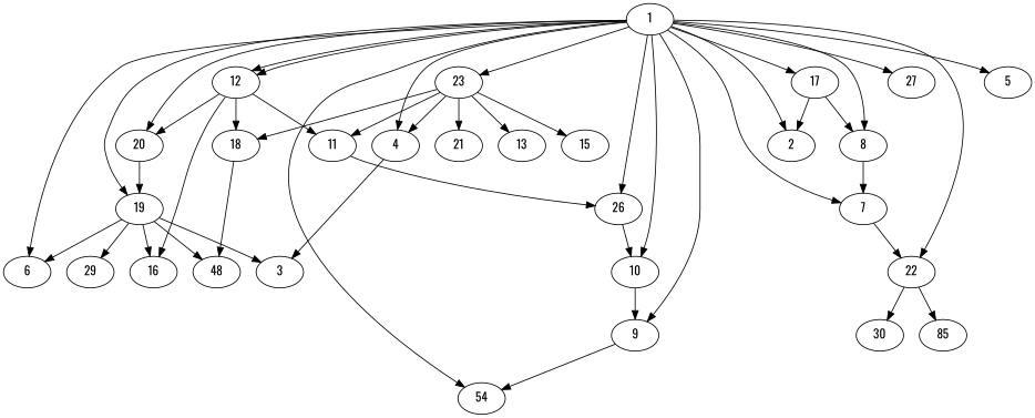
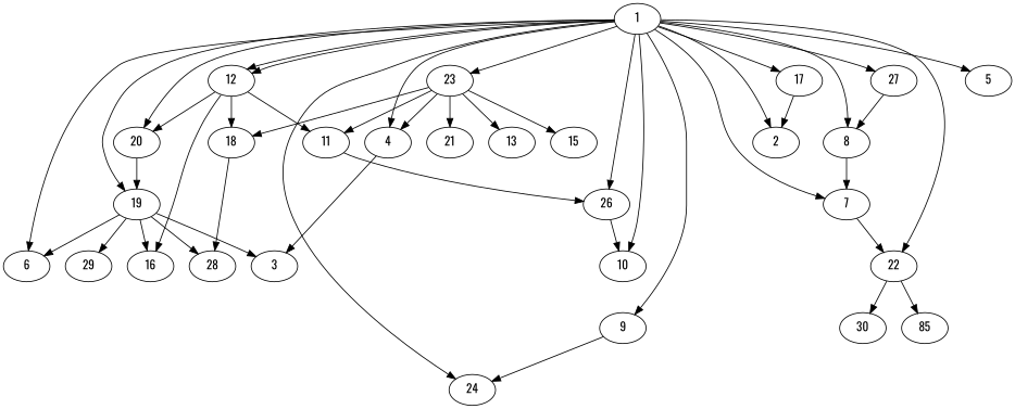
  digraph {
    fontname=Oswald
    node [fontname=Oswald]
    edge [fontname=Oswald]
    1
    23
    19
    22
    17
    26
    20
    12
    27
    9
-   24 [label=54]
+   24
    7
    5
    4
    6
    8
    2
    10
    21
    13
    11
    15
    18
    3
-   28 [label=48]
+   28
    16
    29
    30
    n29 [label=85]
    1 -> 23
    1 -> 19
    1 -> 22
    1 -> 17
    1 -> 26
    1 -> 20
    1 -> 12
    1 -> 12
    1 -> 27
    1 -> 9
    1 -> 24
    1 -> 7
    1 -> 5
    1 -> 4
    1 -> 6
    1 -> 8
    1 -> 2
    1 -> 10
    23 -> 4
    23 -> 21
    23 -> 13
    23 -> 11
    23 -> 15
    23 -> 18
    19 -> 6
    19 -> 3
    19 -> 28
    19 -> 16
    19 -> 29
    22 -> 30
    22 -> n29
-   17 -> 8
+   27 -> 8
    17 -> 2
    26 -> 10
    20 -> 19
    12 -> 20
    12 -> 11
    12 -> 18
    12 -> 16
    9 -> 24
    7 -> 22
    4 -> 3
    8 -> 7
-   10 -> 9
    11 -> 26
    18 -> 28
  }
